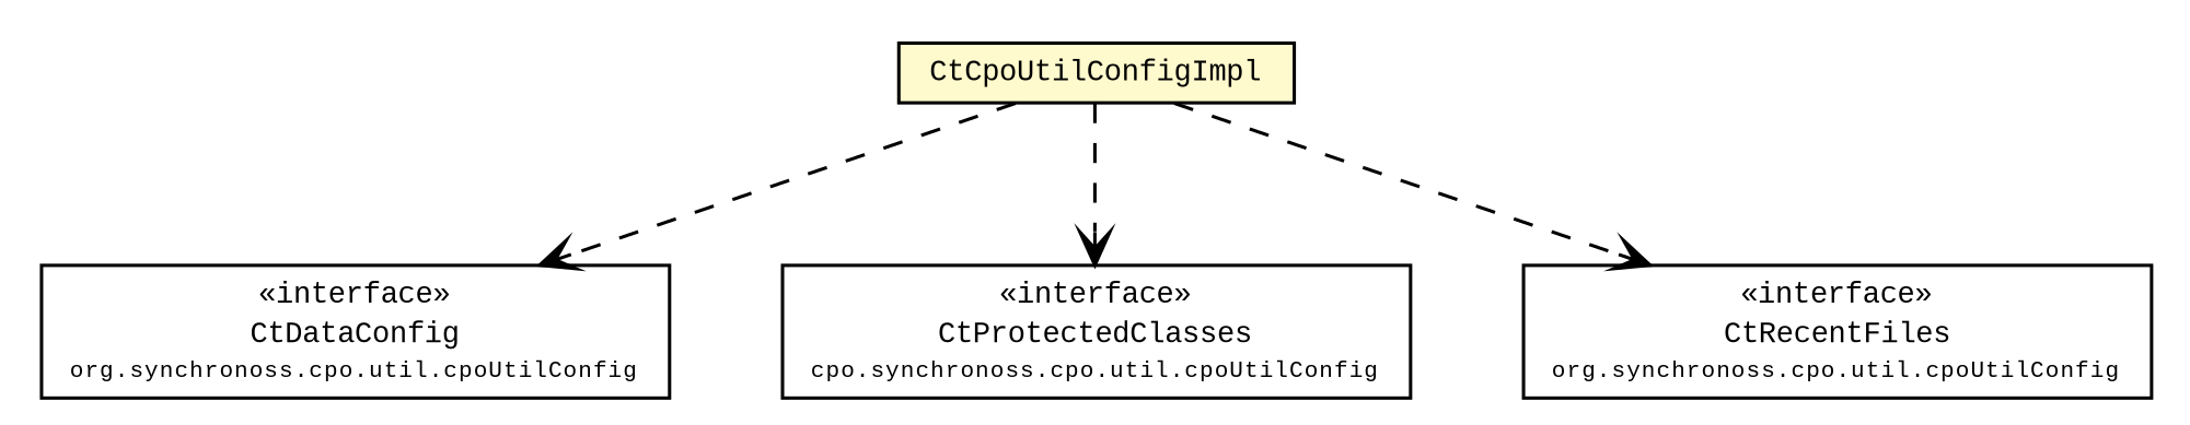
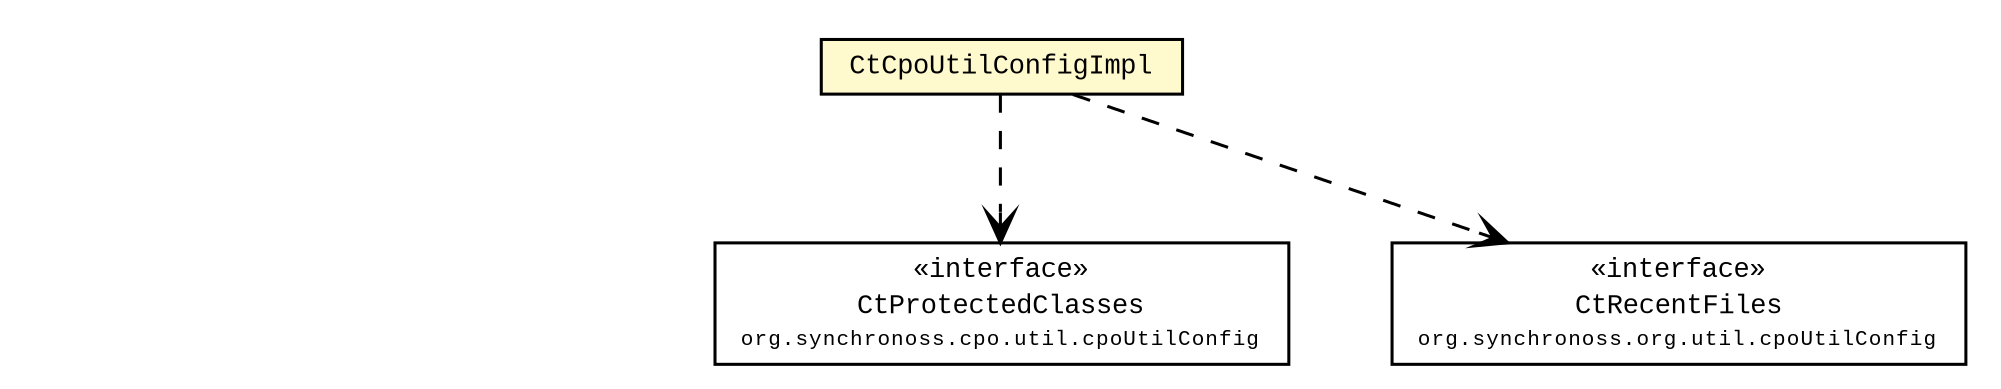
  digraph {
    fontname="Liberation Mono"
    node [fontcolor=black fontname="Liberation Mono" fontsize=9.0 shape=plaintext]
    edge [arrowhead=open color=black fontcolor=black fontname="Liberation Mono" fontsize=10.0 headport=p labelfontname=Helvetica labelfontsize=10 style=dashed tailport=p]
-   n1 [label=<<table border="0" cellborder="1" cellspacing="0" cellpadding="2" port="p" href="../CtDataConfig.html"> 		<tr><td><table border="0" cellspacing="0" cellpadding="1"> 			<tr><td> &laquo;interface&raquo; </td></tr> 			<tr><td> CtDataConfig </td></tr> 			<tr><td><font point-size="7.0"> org.synchronoss.cpo.util.cpoUtilConfig </font></td></tr> 		</table></td></tr> 		</table>>]
    n2 [label=<<table border="0" cellborder="1" cellspacing="0" cellpadding="2" port="p" bgcolor="lemonChiffon" href="./CtCpoUtilConfigImpl.html"> 		<tr><td><table border="0" cellspacing="0" cellpadding="1"> 			<tr><td> CtCpoUtilConfigImpl </td></tr> 		</table></td></tr> 		</table>>]
-   n3 [label=<<table border="0" cellborder="1" cellspacing="0" cellpadding="2" port="p" href="../CtProtectedClasses.html"> 		<tr><td><table border="0" cellspacing="0" cellpadding="1"> 			<tr><td> &laquo;interface&raquo; </td></tr> 			<tr><td> CtProtectedClasses </td></tr> 			<tr><td><font point-size="7.0"> cpo.synchronoss.cpo.util.cpoUtilConfig </font></td></tr> 		</table></td></tr> 		</table>>]
-   n4 [label=<<table border="0" cellborder="1" cellspacing="0" cellpadding="2" port="p" href="../CtRecentFiles.html"> 		<tr><td><table border="0" cellspacing="0" cellpadding="1"> 			<tr><td> &laquo;interface&raquo; </td></tr> 			<tr><td> CtRecentFiles </td></tr> 			<tr><td><font point-size="7.0"> org.synchronoss.cpo.util.cpoUtilConfig </font></td></tr> 		</table></td></tr> 		</table>>]
-   n2 -> n1
+   n3 [label=<<table border="0" cellborder="1" cellspacing="0" cellpadding="2" port="p" href="../CtProtectedClasses.html"> 		<tr><td><table border="0" cellspacing="0" cellpadding="1"> 			<tr><td> &laquo;interface&raquo; </td></tr> 			<tr><td> CtProtectedClasses </td></tr> 			<tr><td><font point-size="7.0"> org.synchronoss.cpo.util.cpoUtilConfig </font></td></tr> 		</table></td></tr> 		</table>>]
+   n4 [label=<<table border="0" cellborder="1" cellspacing="0" cellpadding="2" port="p" href="../CtRecentFiles.html"> 		<tr><td><table border="0" cellspacing="0" cellpadding="1"> 			<tr><td> &laquo;interface&raquo; </td></tr> 			<tr><td> CtRecentFiles </td></tr> 			<tr><td><font point-size="7.0"> org.synchronoss.org.util.cpoUtilConfig </font></td></tr> 		</table></td></tr> 		</table>>]
    n2 -> n3
    n2 -> n4
  }
